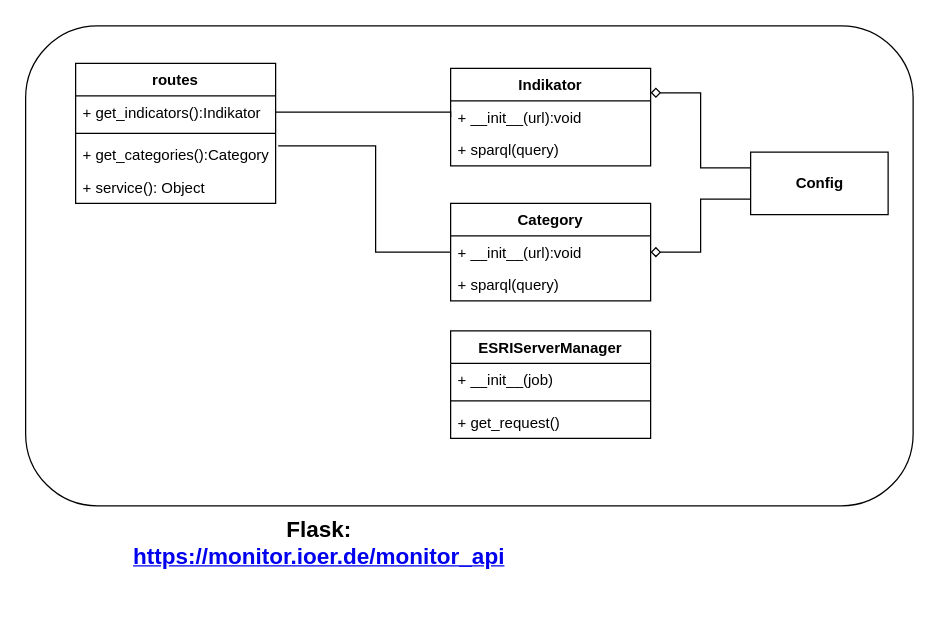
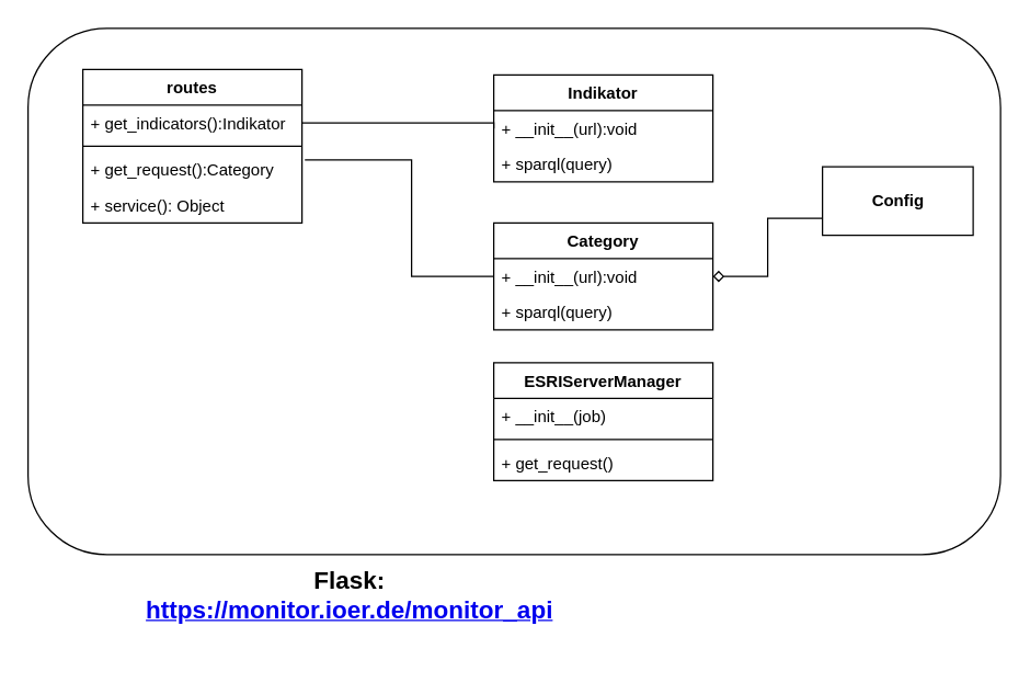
  <mxCell id="0" />
  <mxCell id="1" parent="0" />
  <mxCell id="2" value="" style="rounded=1;whiteSpace=wrap;html=1;" vertex="1" parent="1"><mxGeometry x="20" y="20" width="710" height="384" as="geometry" /></mxCell>
  <mxCell id="3" value="Indikator" style="swimlane;fontStyle=1;align=center;verticalAlign=top;childLayout=stackLayout;horizontal=1;startSize=26;horizontalStack=0;resizeParent=1;resizeParentMax=0;resizeLast=0;collapsible=1;marginBottom=0;" vertex="1" parent="1"><mxGeometry x="360" y="54" width="160" height="78" as="geometry" /></mxCell>
  <mxCell id="4" value="+ __init__(url):void" style="text;strokeColor=none;fillColor=none;align=left;verticalAlign=top;spacingLeft=4;spacingRight=4;overflow=hidden;rotatable=0;points=[[0,0.5],[1,0.5]];portConstraint=eastwest;" vertex="1" parent="3"><mxGeometry y="26" width="160" height="26" as="geometry" /></mxCell>
  <mxCell id="5" value="+ sparql(query)" style="text;strokeColor=none;fillColor=none;align=left;verticalAlign=top;spacingLeft=4;spacingRight=4;overflow=hidden;rotatable=0;points=[[0,0.5],[1,0.5]];portConstraint=eastwest;" vertex="1" parent="3"><mxGeometry y="52" width="160" height="26" as="geometry" /></mxCell>
- <mxCell id="6" style="edgeStyle=orthogonalEdgeStyle;rounded=0;orthogonalLoop=1;jettySize=auto;html=1;exitX=0;exitY=0.25;exitDx=0;exitDy=0;entryX=1;entryY=0.25;entryDx=0;entryDy=0;endArrow=diamond;endFill=0;startArrow=none;startFill=0;" edge="1" parent="1" source="8" target="3"><mxGeometry relative="1" as="geometry" /></mxCell>
  <mxCell id="7" style="edgeStyle=orthogonalEdgeStyle;rounded=0;orthogonalLoop=1;jettySize=auto;html=1;exitX=0;exitY=0.75;exitDx=0;exitDy=0;entryX=1;entryY=0.5;entryDx=0;entryDy=0;startArrow=none;startFill=0;endArrow=diamond;endFill=0;" edge="1" parent="1" source="8" target="16"><mxGeometry relative="1" as="geometry" /></mxCell>
  <mxCell id="8" value="Config" style="html=1;fontStyle=1" vertex="1" parent="1"><mxGeometry x="600" y="121" width="110" height="50" as="geometry" /></mxCell>
  <mxCell id="9" value="routes" style="swimlane;fontStyle=1;align=center;verticalAlign=top;childLayout=stackLayout;horizontal=1;startSize=26;horizontalStack=0;resizeParent=1;resizeParentMax=0;resizeLast=0;collapsible=1;marginBottom=0;" vertex="1" parent="1"><mxGeometry x="60" y="50" width="160" height="112" as="geometry" /></mxCell>
  <mxCell id="10" value="+ get_indicators():Indikator" style="text;strokeColor=none;fillColor=none;align=left;verticalAlign=top;spacingLeft=4;spacingRight=4;overflow=hidden;rotatable=0;points=[[0,0.5],[1,0.5]];portConstraint=eastwest;" vertex="1" parent="9"><mxGeometry y="26" width="160" height="26" as="geometry" /></mxCell>
  <mxCell id="11" value="" style="line;strokeWidth=1;fillColor=none;align=left;verticalAlign=middle;spacingTop=-1;spacingLeft=3;spacingRight=3;rotatable=0;labelPosition=right;points=[];portConstraint=eastwest;" vertex="1" parent="9"><mxGeometry y="52" width="160" height="8" as="geometry" /></mxCell>
- <mxCell id="12" value="+ get_categories():Category" style="text;strokeColor=none;fillColor=none;align=left;verticalAlign=top;spacingLeft=4;spacingRight=4;overflow=hidden;rotatable=0;points=[[0,0.5],[1,0.5]];portConstraint=eastwest;" vertex="1" parent="9"><mxGeometry y="60" width="160" height="26" as="geometry" /></mxCell>
+ <mxCell id="12" value="+ get_request():Category" style="text;strokeColor=none;fillColor=none;align=left;verticalAlign=top;spacingLeft=4;spacingRight=4;overflow=hidden;rotatable=0;points=[[0,0.5],[1,0.5]];portConstraint=eastwest;" vertex="1" parent="9"><mxGeometry y="60" width="160" height="26" as="geometry" /></mxCell>
  <mxCell id="13" value="+ service(): Object" style="text;strokeColor=none;fillColor=none;align=left;verticalAlign=top;spacingLeft=4;spacingRight=4;overflow=hidden;rotatable=0;points=[[0,0.5],[1,0.5]];portConstraint=eastwest;" vertex="1" parent="9"><mxGeometry y="86" width="160" height="26" as="geometry" /></mxCell>
  <mxCell id="14" style="edgeStyle=orthogonalEdgeStyle;rounded=0;orthogonalLoop=1;jettySize=auto;html=1;exitX=0;exitY=0.5;exitDx=0;exitDy=0;entryX=1;entryY=0.5;entryDx=0;entryDy=0;startArrow=none;startFill=0;endArrow=none;endFill=0;" edge="1" parent="1" source="4" target="10"><mxGeometry relative="1" as="geometry"><Array as="points"><mxPoint x="360" y="89" /></Array></mxGeometry></mxCell>
  <mxCell id="15" value="Category" style="swimlane;fontStyle=1;align=center;verticalAlign=top;childLayout=stackLayout;horizontal=1;startSize=26;horizontalStack=0;resizeParent=1;resizeParentMax=0;resizeLast=0;collapsible=1;marginBottom=0;" vertex="1" parent="1"><mxGeometry x="360" y="162" width="160" height="78" as="geometry" /></mxCell>
  <mxCell id="16" value="+ __init__(url):void" style="text;strokeColor=none;fillColor=none;align=left;verticalAlign=top;spacingLeft=4;spacingRight=4;overflow=hidden;rotatable=0;points=[[0,0.5],[1,0.5]];portConstraint=eastwest;" vertex="1" parent="15"><mxGeometry y="26" width="160" height="26" as="geometry" /></mxCell>
  <mxCell id="17" value="+ sparql(query)" style="text;strokeColor=none;fillColor=none;align=left;verticalAlign=top;spacingLeft=4;spacingRight=4;overflow=hidden;rotatable=0;points=[[0,0.5],[1,0.5]];portConstraint=eastwest;" vertex="1" parent="15"><mxGeometry y="52" width="160" height="26" as="geometry" /></mxCell>
  <mxCell id="18" style="edgeStyle=orthogonalEdgeStyle;rounded=0;orthogonalLoop=1;jettySize=auto;html=1;exitX=0;exitY=0.5;exitDx=0;exitDy=0;entryX=1.013;entryY=0.231;entryDx=0;entryDy=0;entryPerimeter=0;startArrow=none;startFill=0;endArrow=none;endFill=0;" edge="1" parent="1" source="16" target="12"><mxGeometry relative="1" as="geometry"><Array as="points"><mxPoint x="300" y="201" /><mxPoint x="300" y="116" /></Array></mxGeometry></mxCell>
  <mxCell id="19" value="ESRIServerManager" style="swimlane;fontStyle=1;align=center;verticalAlign=top;childLayout=stackLayout;horizontal=1;startSize=26;horizontalStack=0;resizeParent=1;resizeParentMax=0;resizeLast=0;collapsible=1;marginBottom=0;" vertex="1" parent="1"><mxGeometry x="360" y="264" width="160" height="86" as="geometry" /></mxCell>
  <mxCell id="20" value="+ __init__(job)" style="text;strokeColor=none;fillColor=none;align=left;verticalAlign=top;spacingLeft=4;spacingRight=4;overflow=hidden;rotatable=0;points=[[0,0.5],[1,0.5]];portConstraint=eastwest;" vertex="1" parent="19"><mxGeometry y="26" width="160" height="26" as="geometry" /></mxCell>
  <mxCell id="21" value="" style="line;strokeWidth=1;fillColor=none;align=left;verticalAlign=middle;spacingTop=-1;spacingLeft=3;spacingRight=3;rotatable=0;labelPosition=right;points=[];portConstraint=eastwest;" vertex="1" parent="19"><mxGeometry y="52" width="160" height="8" as="geometry" /></mxCell>
  <mxCell id="22" value="+ get_request()" style="text;strokeColor=none;fillColor=none;align=left;verticalAlign=top;spacingLeft=4;spacingRight=4;overflow=hidden;rotatable=0;points=[[0,0.5],[1,0.5]];portConstraint=eastwest;" vertex="1" parent="19"><mxGeometry y="60" width="160" height="26" as="geometry" /></mxCell>
  <mxCell id="23" value="Flask:&lt;br&gt;&lt;a href=&quot;https://monitor.ioer.de/monitor_api&quot;&gt;https://monitor.ioer.de/monitor_api&lt;/a&gt;&lt;br&gt;" style="text;html=1;strokeColor=none;fillColor=none;align=center;verticalAlign=middle;whiteSpace=wrap;rounded=0;fontSize=18;fontStyle=1" vertex="1" parent="1"><mxGeometry x="180" y="384" width="150" height="100" as="geometry" /></mxCell>
